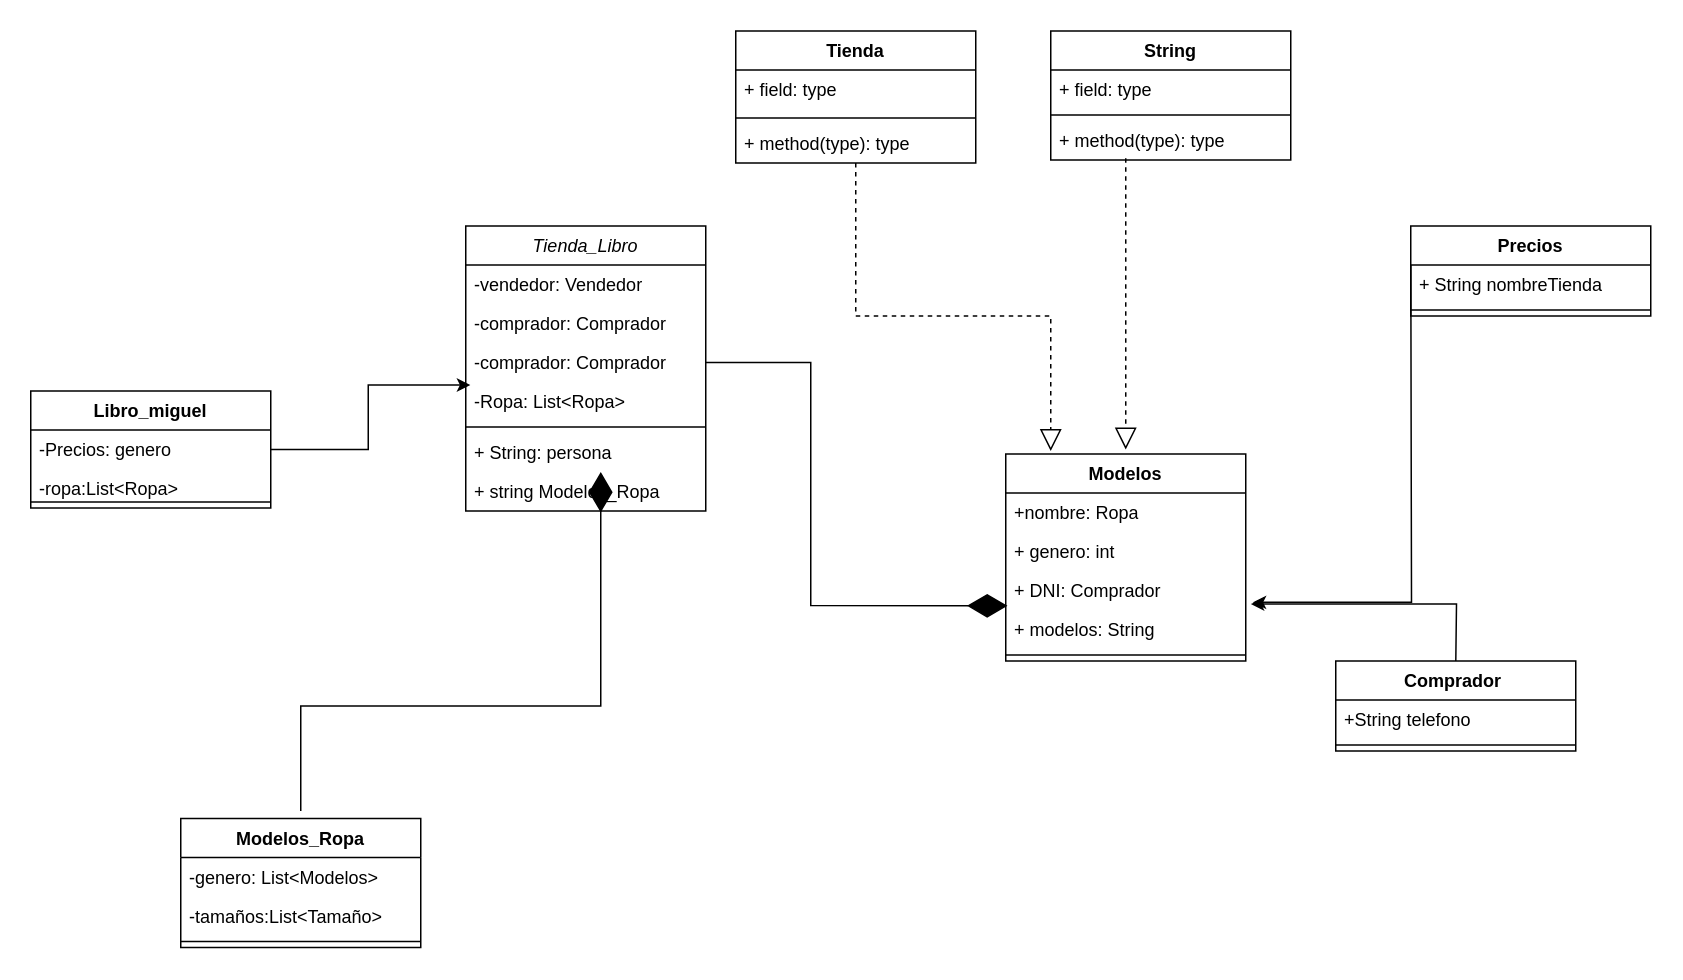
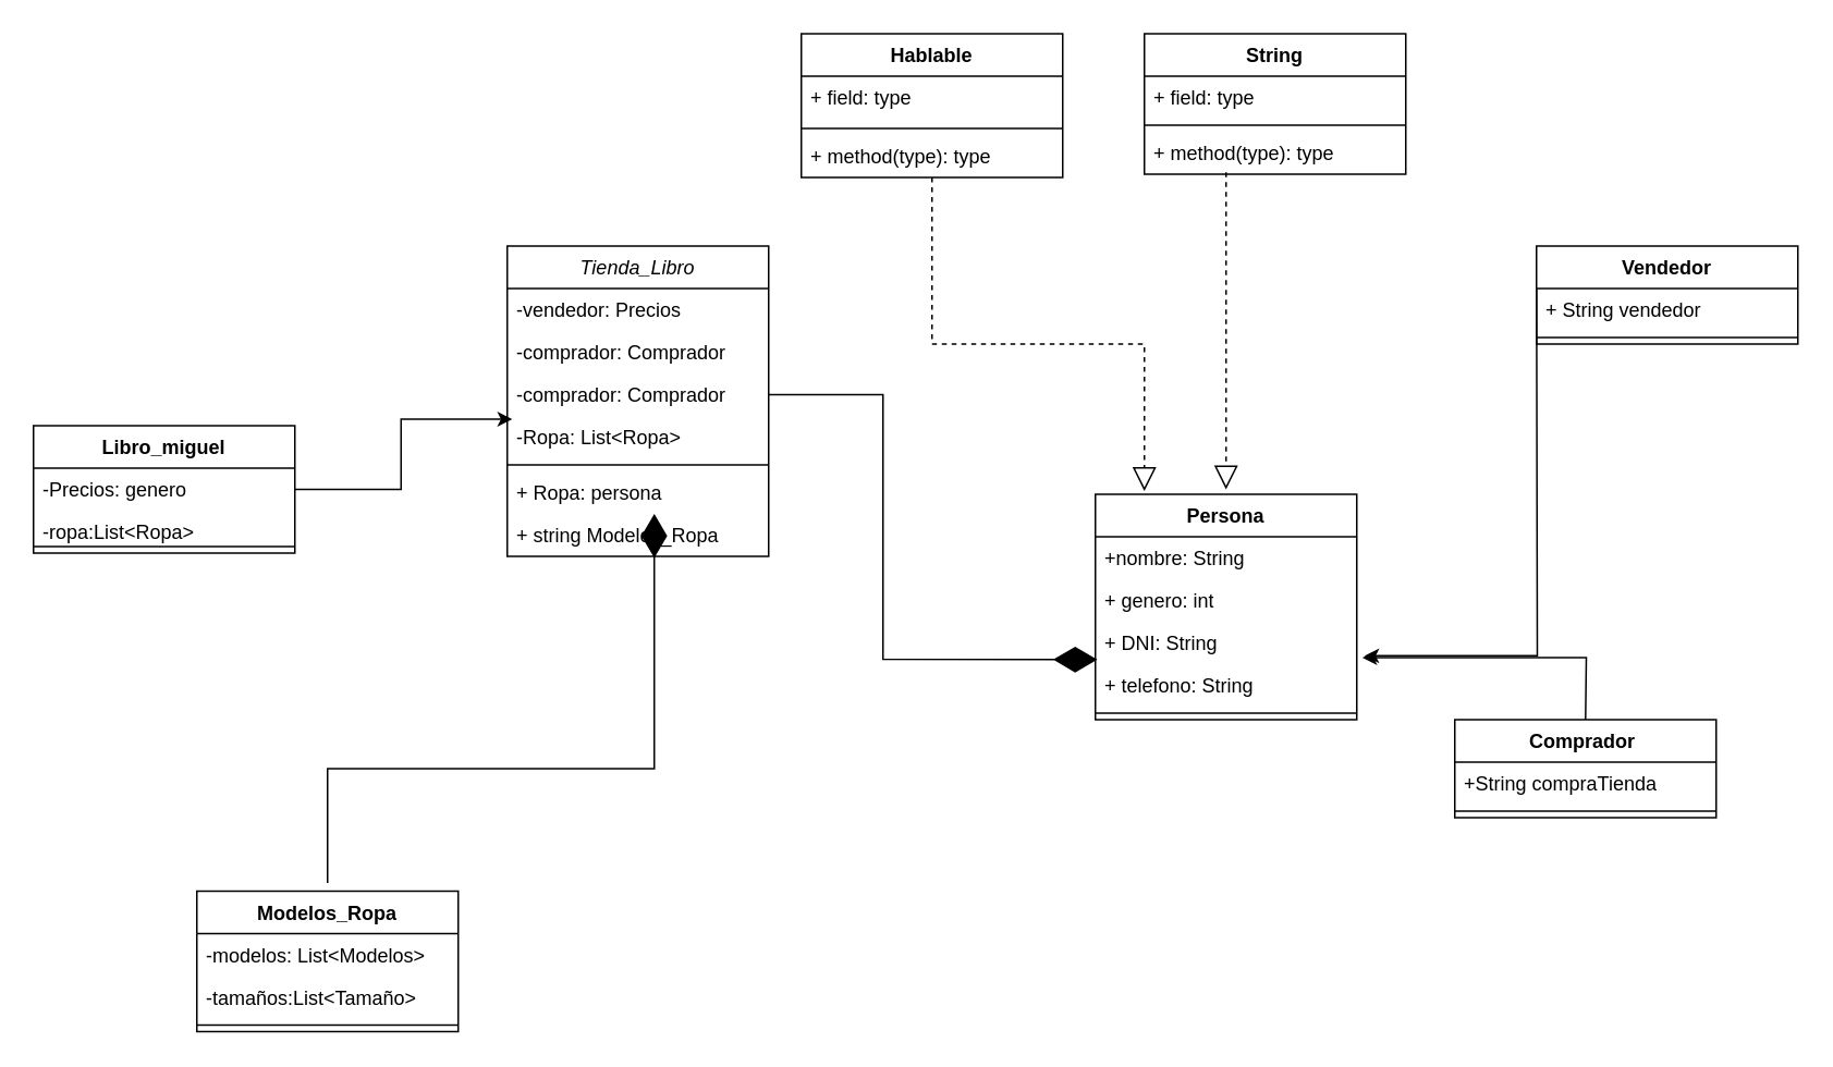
  <mxCell id="0" />
  <mxCell id="1" parent="0" />
  <mxCell id="2" value="Tienda_Libro" style="swimlane;fontStyle=2;align=center;verticalAlign=top;childLayout=stackLayout;horizontal=1;startSize=26;horizontalStack=0;resizeParent=1;resizeLast=0;collapsible=1;marginBottom=0;rounded=0;shadow=0;strokeWidth=1;" parent="1" vertex="1"><mxGeometry x="310" y="150" width="160" height="190" as="geometry"><mxRectangle x="230" y="140" width="160" height="26" as="alternateBounds" /></mxGeometry></mxCell>
- <mxCell id="3" value="-vendedor: Vendedor" style="text;align=left;verticalAlign=top;spacingLeft=4;spacingRight=4;overflow=hidden;rotatable=0;points=[[0,0.5],[1,0.5]];portConstraint=eastwest;" parent="2" vertex="1"><mxGeometry y="26" width="160" height="26" as="geometry" /></mxCell>
+ <mxCell id="3" value="-vendedor: Precios" style="text;align=left;verticalAlign=top;spacingLeft=4;spacingRight=4;overflow=hidden;rotatable=0;points=[[0,0.5],[1,0.5]];portConstraint=eastwest;" parent="2" vertex="1"><mxGeometry y="26" width="160" height="26" as="geometry" /></mxCell>
  <mxCell id="4" value="-comprador: Comprador" style="text;align=left;verticalAlign=top;spacingLeft=4;spacingRight=4;overflow=hidden;rotatable=0;points=[[0,0.5],[1,0.5]];portConstraint=eastwest;rounded=0;shadow=0;html=0;" parent="2" vertex="1"><mxGeometry y="52" width="160" height="26" as="geometry" /></mxCell>
  <mxCell id="5" value="-comprador: Comprador" style="text;align=left;verticalAlign=top;spacingLeft=4;spacingRight=4;overflow=hidden;rotatable=0;points=[[0,0.5],[1,0.5]];portConstraint=eastwest;rounded=0;shadow=0;html=0;" vertex="1" parent="2"><mxGeometry y="78" width="160" height="26" as="geometry" /></mxCell>
  <mxCell id="6" value="-Ropa: List&lt;Ropa&gt;" style="text;align=left;verticalAlign=top;spacingLeft=4;spacingRight=4;overflow=hidden;rotatable=0;points=[[0,0.5],[1,0.5]];portConstraint=eastwest;rounded=0;shadow=0;html=0;" vertex="1" parent="2"><mxGeometry y="104" width="160" height="26" as="geometry" /></mxCell>
  <mxCell id="7" value="" style="line;html=1;strokeWidth=1;align=left;verticalAlign=middle;spacingTop=-1;spacingLeft=3;spacingRight=3;rotatable=0;labelPosition=right;points=[];portConstraint=eastwest;" parent="2" vertex="1"><mxGeometry y="130" width="160" height="8" as="geometry" /></mxCell>
- <mxCell id="8" value="+ String: persona" style="text;align=left;verticalAlign=top;spacingLeft=4;spacingRight=4;overflow=hidden;rotatable=0;points=[[0,0.5],[1,0.5]];portConstraint=eastwest;" vertex="1" parent="2"><mxGeometry y="138" width="160" height="26" as="geometry" /></mxCell>
+ <mxCell id="8" value="+ Ropa: persona" style="text;align=left;verticalAlign=top;spacingLeft=4;spacingRight=4;overflow=hidden;rotatable=0;points=[[0,0.5],[1,0.5]];portConstraint=eastwest;" vertex="1" parent="2"><mxGeometry y="138" width="160" height="26" as="geometry" /></mxCell>
  <mxCell id="9" value="+ string Modelos_Ropa" style="text;align=left;verticalAlign=top;spacingLeft=4;spacingRight=4;overflow=hidden;rotatable=0;points=[[0,0.5],[1,0.5]];portConstraint=eastwest;" parent="2" vertex="1"><mxGeometry y="164" width="160" height="26" as="geometry" /></mxCell>
  <mxCell id="10" value="" style="endArrow=diamondThin;endFill=1;endSize=24;html=1;rounded=0;exitX=1;exitY=0.5;exitDx=0;exitDy=0;entryX=0.007;entryY=-0.106;entryDx=0;entryDy=0;entryPerimeter=0;" edge="1" parent="1" source="5" target="32"><mxGeometry width="160" relative="1" as="geometry"><mxPoint x="520" y="140" as="sourcePoint" /><mxPoint x="680" y="140" as="targetPoint" /><Array as="points"><mxPoint x="540" y="241" /><mxPoint x="540" y="403" /></Array></mxGeometry></mxCell>
  <mxCell id="11" value="Modelos_Ropa" style="swimlane;fontStyle=1;align=center;verticalAlign=top;childLayout=stackLayout;horizontal=1;startSize=26;horizontalStack=0;resizeParent=1;resizeParentMax=0;resizeLast=0;collapsible=1;marginBottom=0;whiteSpace=wrap;html=1;" vertex="1" parent="1"><mxGeometry x="120" y="545" width="160" height="86" as="geometry" /></mxCell>
- <mxCell id="12" value="-genero: List&amp;lt;Modelos&amp;gt;" style="text;strokeColor=none;fillColor=none;align=left;verticalAlign=top;spacingLeft=4;spacingRight=4;overflow=hidden;rotatable=0;points=[[0,0.5],[1,0.5]];portConstraint=eastwest;whiteSpace=wrap;html=1;" vertex="1" parent="11"><mxGeometry y="26" width="160" height="26" as="geometry" /></mxCell>
+ <mxCell id="12" value="-modelos: List&amp;lt;Modelos&amp;gt;" style="text;strokeColor=none;fillColor=none;align=left;verticalAlign=top;spacingLeft=4;spacingRight=4;overflow=hidden;rotatable=0;points=[[0,0.5],[1,0.5]];portConstraint=eastwest;whiteSpace=wrap;html=1;" vertex="1" parent="11"><mxGeometry y="26" width="160" height="26" as="geometry" /></mxCell>
  <mxCell id="13" value="-tamaños:List&amp;lt;Tamaño&amp;gt;" style="text;strokeColor=none;fillColor=none;align=left;verticalAlign=top;spacingLeft=4;spacingRight=4;overflow=hidden;rotatable=0;points=[[0,0.5],[1,0.5]];portConstraint=eastwest;whiteSpace=wrap;html=1;" vertex="1" parent="11"><mxGeometry y="52" width="160" height="26" as="geometry" /></mxCell>
  <mxCell id="14" value="" style="line;strokeWidth=1;fillColor=none;align=left;verticalAlign=middle;spacingTop=-1;spacingLeft=3;spacingRight=3;rotatable=0;labelPosition=right;points=[];portConstraint=eastwest;strokeColor=inherit;" vertex="1" parent="11"><mxGeometry y="78" width="160" height="8" as="geometry" /></mxCell>
  <mxCell id="15" value="Libro_miguel" style="swimlane;fontStyle=1;align=center;verticalAlign=top;childLayout=stackLayout;horizontal=1;startSize=26;horizontalStack=0;resizeParent=1;resizeParentMax=0;resizeLast=0;collapsible=1;marginBottom=0;whiteSpace=wrap;html=1;" vertex="1" parent="1"><mxGeometry x="20" y="260" width="160" height="78" as="geometry" /></mxCell>
  <mxCell id="16" value="-Precios: genero" style="text;strokeColor=none;fillColor=none;align=left;verticalAlign=top;spacingLeft=4;spacingRight=4;overflow=hidden;rotatable=0;points=[[0,0.5],[1,0.5]];portConstraint=eastwest;whiteSpace=wrap;html=1;" vertex="1" parent="15"><mxGeometry y="26" width="160" height="26" as="geometry" /></mxCell>
  <mxCell id="17" value="-ropa:List&amp;lt;Ropa&amp;gt;" style="text;strokeColor=none;fillColor=none;align=left;verticalAlign=top;spacingLeft=4;spacingRight=4;overflow=hidden;rotatable=0;points=[[0,0.5],[1,0.5]];portConstraint=eastwest;whiteSpace=wrap;html=1;" vertex="1" parent="15"><mxGeometry y="52" width="160" height="18" as="geometry" /></mxCell>
  <mxCell id="18" value="" style="line;strokeWidth=1;fillColor=none;align=left;verticalAlign=middle;spacingTop=-1;spacingLeft=3;spacingRight=3;rotatable=0;labelPosition=right;points=[];portConstraint=eastwest;strokeColor=inherit;" vertex="1" parent="15"><mxGeometry y="70" width="160" height="8" as="geometry" /></mxCell>
- <mxCell id="19" value="Tienda" style="swimlane;fontStyle=1;align=center;verticalAlign=top;childLayout=stackLayout;horizontal=1;startSize=26;horizontalStack=0;resizeParent=1;resizeParentMax=0;resizeLast=0;collapsible=1;marginBottom=0;whiteSpace=wrap;html=1;" vertex="1" parent="1"><mxGeometry x="490" y="20" width="160" height="88" as="geometry" /></mxCell>
+ <mxCell id="19" value="Hablable" style="swimlane;fontStyle=1;align=center;verticalAlign=top;childLayout=stackLayout;horizontal=1;startSize=26;horizontalStack=0;resizeParent=1;resizeParentMax=0;resizeLast=0;collapsible=1;marginBottom=0;whiteSpace=wrap;html=1;" vertex="1" parent="1"><mxGeometry x="490" y="20" width="160" height="88" as="geometry" /></mxCell>
  <mxCell id="20" value="+ field: type" style="text;strokeColor=none;fillColor=none;align=left;verticalAlign=top;spacingLeft=4;spacingRight=4;overflow=hidden;rotatable=0;points=[[0,0.5],[1,0.5]];portConstraint=eastwest;whiteSpace=wrap;html=1;" vertex="1" parent="19"><mxGeometry y="26" width="160" height="28" as="geometry" /></mxCell>
  <mxCell id="21" value="" style="line;strokeWidth=1;fillColor=none;align=left;verticalAlign=middle;spacingTop=-1;spacingLeft=3;spacingRight=3;rotatable=0;labelPosition=right;points=[];portConstraint=eastwest;strokeColor=inherit;" vertex="1" parent="19"><mxGeometry y="54" width="160" height="8" as="geometry" /></mxCell>
  <mxCell id="22" value="+ method(type): type" style="text;strokeColor=none;fillColor=none;align=left;verticalAlign=top;spacingLeft=4;spacingRight=4;overflow=hidden;rotatable=0;points=[[0,0.5],[1,0.5]];portConstraint=eastwest;whiteSpace=wrap;html=1;" vertex="1" parent="19"><mxGeometry y="62" width="160" height="26" as="geometry" /></mxCell>
  <mxCell id="23" value="String" style="swimlane;fontStyle=1;align=center;verticalAlign=top;childLayout=stackLayout;horizontal=1;startSize=26;horizontalStack=0;resizeParent=1;resizeParentMax=0;resizeLast=0;collapsible=1;marginBottom=0;whiteSpace=wrap;html=1;" vertex="1" parent="1"><mxGeometry x="700" y="20" width="160" height="86" as="geometry" /></mxCell>
  <mxCell id="24" value="+ field: type" style="text;strokeColor=none;fillColor=none;align=left;verticalAlign=top;spacingLeft=4;spacingRight=4;overflow=hidden;rotatable=0;points=[[0,0.5],[1,0.5]];portConstraint=eastwest;whiteSpace=wrap;html=1;" vertex="1" parent="23"><mxGeometry y="26" width="160" height="26" as="geometry" /></mxCell>
  <mxCell id="25" value="" style="line;strokeWidth=1;fillColor=none;align=left;verticalAlign=middle;spacingTop=-1;spacingLeft=3;spacingRight=3;rotatable=0;labelPosition=right;points=[];portConstraint=eastwest;strokeColor=inherit;" vertex="1" parent="23"><mxGeometry y="52" width="160" height="8" as="geometry" /></mxCell>
  <mxCell id="26" value="+ method(type): type" style="text;strokeColor=none;fillColor=none;align=left;verticalAlign=top;spacingLeft=4;spacingRight=4;overflow=hidden;rotatable=0;points=[[0,0.5],[1,0.5]];portConstraint=eastwest;whiteSpace=wrap;html=1;" vertex="1" parent="23"><mxGeometry y="60" width="160" height="26" as="geometry" /></mxCell>
  <mxCell id="27" value="" style="endArrow=block;dashed=1;endFill=0;endSize=12;html=1;rounded=0;" edge="1" parent="23"><mxGeometry width="160" relative="1" as="geometry"><mxPoint x="50" y="84.82" as="sourcePoint" /><mxPoint x="50" y="279" as="targetPoint" /></mxGeometry></mxCell>
- <mxCell id="28" value="Modelos" style="swimlane;fontStyle=1;align=center;verticalAlign=top;childLayout=stackLayout;horizontal=1;startSize=26;horizontalStack=0;resizeParent=1;resizeParentMax=0;resizeLast=0;collapsible=1;marginBottom=0;whiteSpace=wrap;html=1;" vertex="1" parent="1"><mxGeometry x="670" y="302" width="160" height="138" as="geometry" /></mxCell>
- <mxCell id="29" value="+nombre: Ropa" style="text;strokeColor=none;fillColor=none;align=left;verticalAlign=top;spacingLeft=4;spacingRight=4;overflow=hidden;rotatable=0;points=[[0,0.5],[1,0.5]];portConstraint=eastwest;whiteSpace=wrap;html=1;" vertex="1" parent="28"><mxGeometry y="26" width="160" height="26" as="geometry" /></mxCell>
+ <mxCell id="28" value="Persona" style="swimlane;fontStyle=1;align=center;verticalAlign=top;childLayout=stackLayout;horizontal=1;startSize=26;horizontalStack=0;resizeParent=1;resizeParentMax=0;resizeLast=0;collapsible=1;marginBottom=0;whiteSpace=wrap;html=1;" vertex="1" parent="1"><mxGeometry x="670" y="302" width="160" height="138" as="geometry" /></mxCell>
+ <mxCell id="29" value="+nombre: String" style="text;strokeColor=none;fillColor=none;align=left;verticalAlign=top;spacingLeft=4;spacingRight=4;overflow=hidden;rotatable=0;points=[[0,0.5],[1,0.5]];portConstraint=eastwest;whiteSpace=wrap;html=1;" vertex="1" parent="28"><mxGeometry y="26" width="160" height="26" as="geometry" /></mxCell>
  <mxCell id="30" value="+ genero: int" style="text;strokeColor=none;fillColor=none;align=left;verticalAlign=top;spacingLeft=4;spacingRight=4;overflow=hidden;rotatable=0;points=[[0,0.5],[1,0.5]];portConstraint=eastwest;whiteSpace=wrap;html=1;" vertex="1" parent="28"><mxGeometry y="52" width="160" height="26" as="geometry" /></mxCell>
- <mxCell id="31" value="+ DNI: Comprador" style="text;strokeColor=none;fillColor=none;align=left;verticalAlign=top;spacingLeft=4;spacingRight=4;overflow=hidden;rotatable=0;points=[[0,0.5],[1,0.5]];portConstraint=eastwest;whiteSpace=wrap;html=1;" vertex="1" parent="28"><mxGeometry y="78" width="160" height="26" as="geometry" /></mxCell>
- <mxCell id="32" value="+ modelos: String&lt;br&gt;" style="text;strokeColor=none;fillColor=none;align=left;verticalAlign=top;spacingLeft=4;spacingRight=4;overflow=hidden;rotatable=0;points=[[0,0.5],[1,0.5]];portConstraint=eastwest;whiteSpace=wrap;html=1;" vertex="1" parent="28"><mxGeometry y="104" width="160" height="26" as="geometry" /></mxCell>
+ <mxCell id="31" value="+ DNI: String" style="text;strokeColor=none;fillColor=none;align=left;verticalAlign=top;spacingLeft=4;spacingRight=4;overflow=hidden;rotatable=0;points=[[0,0.5],[1,0.5]];portConstraint=eastwest;whiteSpace=wrap;html=1;" vertex="1" parent="28"><mxGeometry y="78" width="160" height="26" as="geometry" /></mxCell>
+ <mxCell id="32" value="+ telefono: String&lt;br&gt;" style="text;strokeColor=none;fillColor=none;align=left;verticalAlign=top;spacingLeft=4;spacingRight=4;overflow=hidden;rotatable=0;points=[[0,0.5],[1,0.5]];portConstraint=eastwest;whiteSpace=wrap;html=1;" vertex="1" parent="28"><mxGeometry y="104" width="160" height="26" as="geometry" /></mxCell>
  <mxCell id="33" value="" style="line;strokeWidth=1;fillColor=none;align=left;verticalAlign=middle;spacingTop=-1;spacingLeft=3;spacingRight=3;rotatable=0;labelPosition=right;points=[];portConstraint=eastwest;strokeColor=inherit;" vertex="1" parent="28"><mxGeometry y="130" width="160" height="8" as="geometry" /></mxCell>
  <mxCell id="34" style="edgeStyle=orthogonalEdgeStyle;rounded=0;orthogonalLoop=1;jettySize=auto;html=1;exitX=0;exitY=0.5;exitDx=0;exitDy=0;entryX=1.029;entryY=0.803;entryDx=0;entryDy=0;entryPerimeter=0;" edge="1" parent="1" target="31"><mxGeometry relative="1" as="geometry"><mxPoint x="940" y="151" as="sourcePoint" /></mxGeometry></mxCell>
  <mxCell id="35" style="edgeStyle=orthogonalEdgeStyle;rounded=0;orthogonalLoop=1;jettySize=auto;html=1;exitX=0;exitY=0.75;exitDx=0;exitDy=0;entryX=1.021;entryY=0.848;entryDx=0;entryDy=0;entryPerimeter=0;" edge="1" parent="1" target="31"><mxGeometry relative="1" as="geometry"><mxPoint x="970" y="442.5" as="sourcePoint" /></mxGeometry></mxCell>
- <mxCell id="36" value="Precios" style="swimlane;fontStyle=1;align=center;verticalAlign=top;childLayout=stackLayout;horizontal=1;startSize=26;horizontalStack=0;resizeParent=1;resizeParentMax=0;resizeLast=0;collapsible=1;marginBottom=0;whiteSpace=wrap;html=1;" vertex="1" parent="1"><mxGeometry x="940" y="150" width="160" height="60" as="geometry" /></mxCell>
- <mxCell id="37" value="+ String nombreTienda&amp;nbsp;" style="text;strokeColor=none;fillColor=none;align=left;verticalAlign=top;spacingLeft=4;spacingRight=4;overflow=hidden;rotatable=0;points=[[0,0.5],[1,0.5]];portConstraint=eastwest;whiteSpace=wrap;html=1;" vertex="1" parent="36"><mxGeometry y="26" width="160" height="26" as="geometry" /></mxCell>
+ <mxCell id="36" value="Vendedor" style="swimlane;fontStyle=1;align=center;verticalAlign=top;childLayout=stackLayout;horizontal=1;startSize=26;horizontalStack=0;resizeParent=1;resizeParentMax=0;resizeLast=0;collapsible=1;marginBottom=0;whiteSpace=wrap;html=1;" vertex="1" parent="1"><mxGeometry x="940" y="150" width="160" height="60" as="geometry" /></mxCell>
+ <mxCell id="37" value="+ String vendedor&amp;nbsp;" style="text;strokeColor=none;fillColor=none;align=left;verticalAlign=top;spacingLeft=4;spacingRight=4;overflow=hidden;rotatable=0;points=[[0,0.5],[1,0.5]];portConstraint=eastwest;whiteSpace=wrap;html=1;" vertex="1" parent="36"><mxGeometry y="26" width="160" height="26" as="geometry" /></mxCell>
  <mxCell id="38" value="" style="line;strokeWidth=1;fillColor=none;align=left;verticalAlign=middle;spacingTop=-1;spacingLeft=3;spacingRight=3;rotatable=0;labelPosition=right;points=[];portConstraint=eastwest;strokeColor=inherit;" vertex="1" parent="36"><mxGeometry y="52" width="160" height="8" as="geometry" /></mxCell>
  <mxCell id="39" value="Comprador&amp;nbsp;" style="swimlane;fontStyle=1;align=center;verticalAlign=top;childLayout=stackLayout;horizontal=1;startSize=26;horizontalStack=0;resizeParent=1;resizeParentMax=0;resizeLast=0;collapsible=1;marginBottom=0;whiteSpace=wrap;html=1;" vertex="1" parent="1"><mxGeometry x="890" y="440" width="160" height="60" as="geometry" /></mxCell>
- <mxCell id="40" value="+String telefono" style="text;strokeColor=none;fillColor=none;align=left;verticalAlign=top;spacingLeft=4;spacingRight=4;overflow=hidden;rotatable=0;points=[[0,0.5],[1,0.5]];portConstraint=eastwest;whiteSpace=wrap;html=1;" vertex="1" parent="39"><mxGeometry y="26" width="160" height="26" as="geometry" /></mxCell>
+ <mxCell id="40" value="+String compraTienda" style="text;strokeColor=none;fillColor=none;align=left;verticalAlign=top;spacingLeft=4;spacingRight=4;overflow=hidden;rotatable=0;points=[[0,0.5],[1,0.5]];portConstraint=eastwest;whiteSpace=wrap;html=1;" vertex="1" parent="39"><mxGeometry y="26" width="160" height="26" as="geometry" /></mxCell>
  <mxCell id="41" value="" style="line;strokeWidth=1;fillColor=none;align=left;verticalAlign=middle;spacingTop=-1;spacingLeft=3;spacingRight=3;rotatable=0;labelPosition=right;points=[];portConstraint=eastwest;strokeColor=inherit;" vertex="1" parent="39"><mxGeometry y="52" width="160" height="8" as="geometry" /></mxCell>
  <mxCell id="42" value="" style="endArrow=diamondThin;endFill=1;endSize=24;html=1;rounded=0;" edge="1" parent="1"><mxGeometry width="160" relative="1" as="geometry"><mxPoint x="200" y="540" as="sourcePoint" /><mxPoint x="400" y="314" as="targetPoint" /><Array as="points"><mxPoint x="200" y="470" /><mxPoint x="400" y="470" /></Array></mxGeometry></mxCell>
  <mxCell id="43" value="" style="endArrow=block;dashed=1;endFill=0;endSize=12;html=1;rounded=0;" edge="1" parent="1"><mxGeometry width="160" relative="1" as="geometry"><mxPoint x="570" y="108" as="sourcePoint" /><mxPoint x="700" y="300" as="targetPoint" /><Array as="points"><mxPoint x="570" y="210" /><mxPoint x="700" y="210" /></Array></mxGeometry></mxCell>
  <mxCell id="44" style="edgeStyle=orthogonalEdgeStyle;rounded=0;orthogonalLoop=1;jettySize=auto;html=1;exitX=1;exitY=0.5;exitDx=0;exitDy=0;entryX=0.019;entryY=0.077;entryDx=0;entryDy=0;entryPerimeter=0;" edge="1" parent="1" source="16" target="6"><mxGeometry relative="1" as="geometry" /></mxCell>
